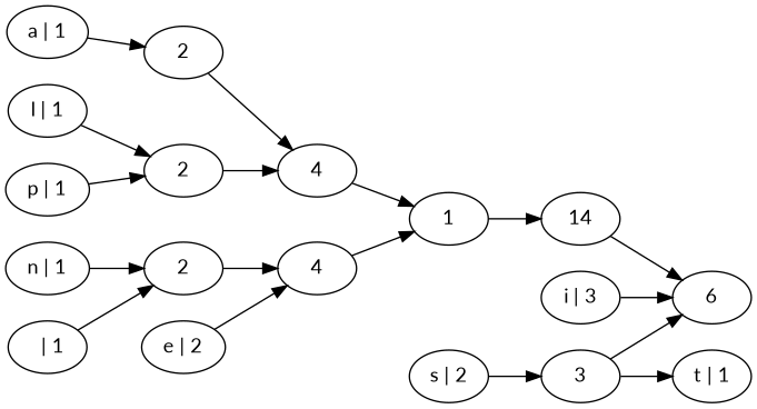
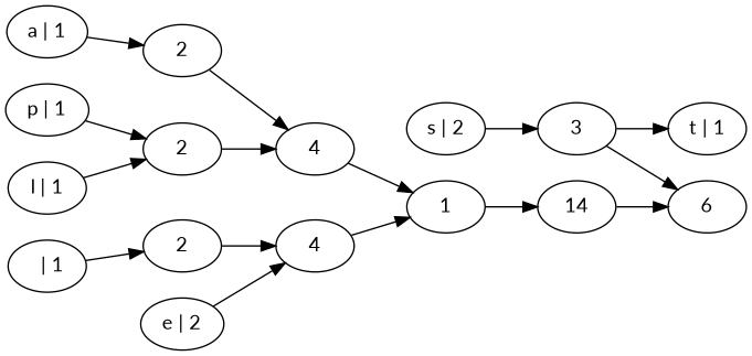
  digraph {
    fontname=Lato
    rankdir=LR
    node [fontname=Lato]
    edge [fontname=Lato]
    n1 [label=14]
    n2 [label=6]
    n3 [label=1]
    n4 [label=4]
    n5 [label=2]
    n6 [label="a | 1"]
    n7 [label=2]
    n8 [label="p | 1"]
    n9 [label="l | 1"]
    n10 [label=4]
    n11 [label=2]
    n12 [label="  | 1"]
-   n13 [label="n | 1"]
    n14 [label="e | 2"]
    n15 [label=3]
    n16 [label="t | 1"]
    n17 [label="s | 2"]
-   n18 [label="i | 3"]
    n1 -> n2
    n3 -> n1
    n4 -> n3
    n5 -> n4
    n6 -> n5
    n7 -> n4
    n8 -> n7
    n9 -> n7
    n10 -> n3
    n11 -> n10
    n12 -> n11
-   n13 -> n11
    n14 -> n10
    n15 -> n2
    n15 -> n16
    n17 -> n15
-   n18 -> n2
  }
